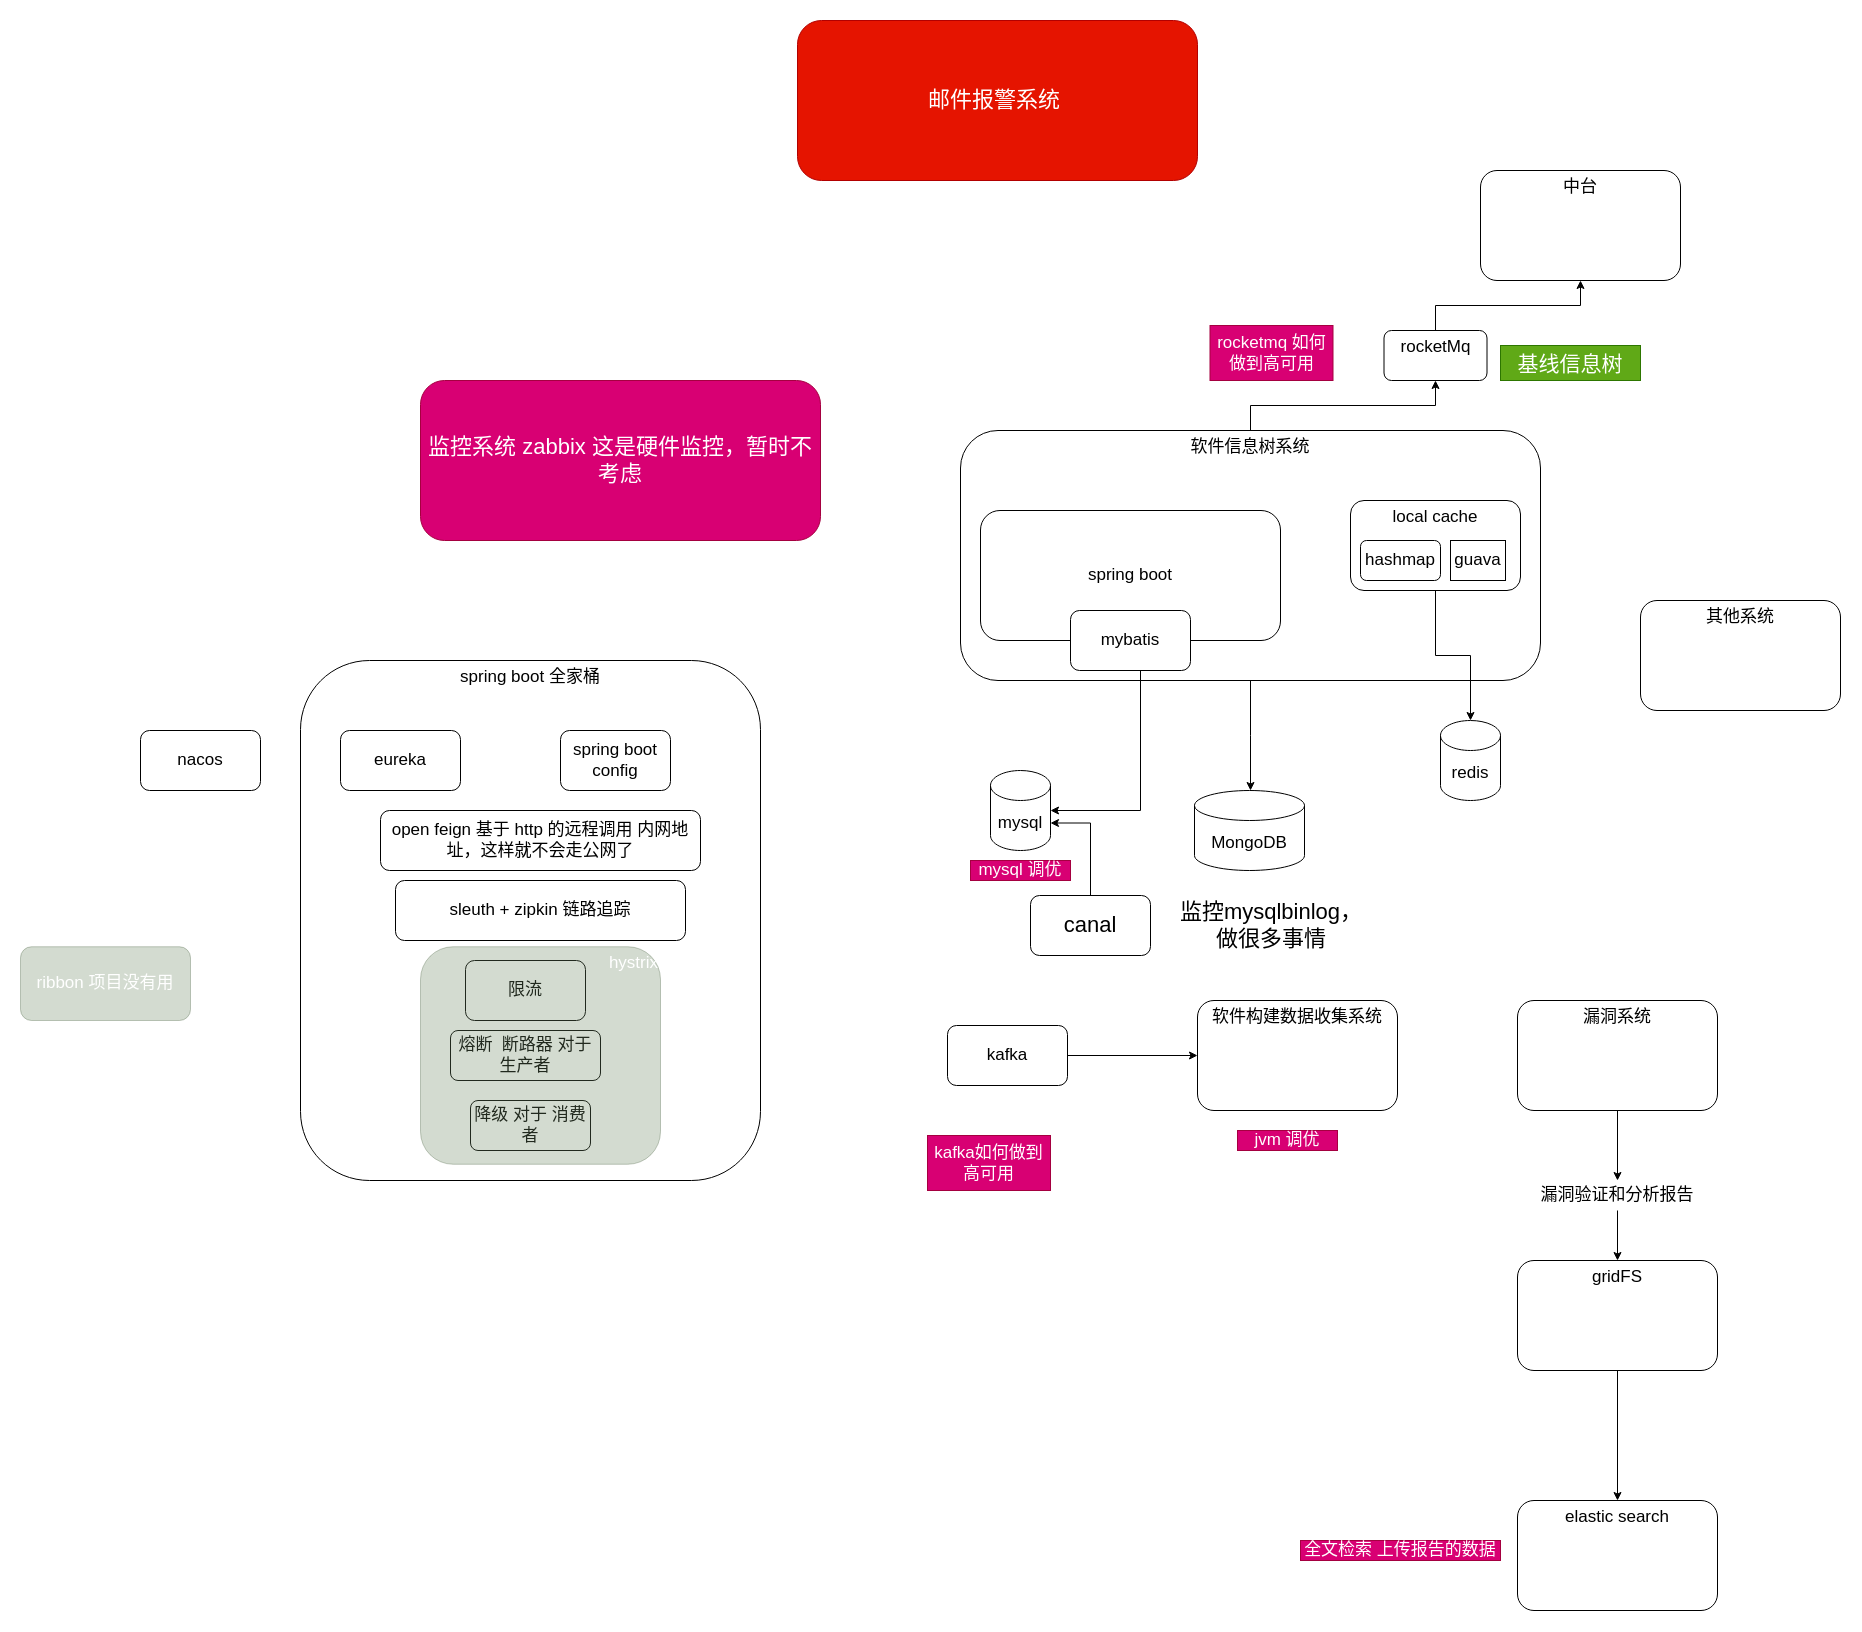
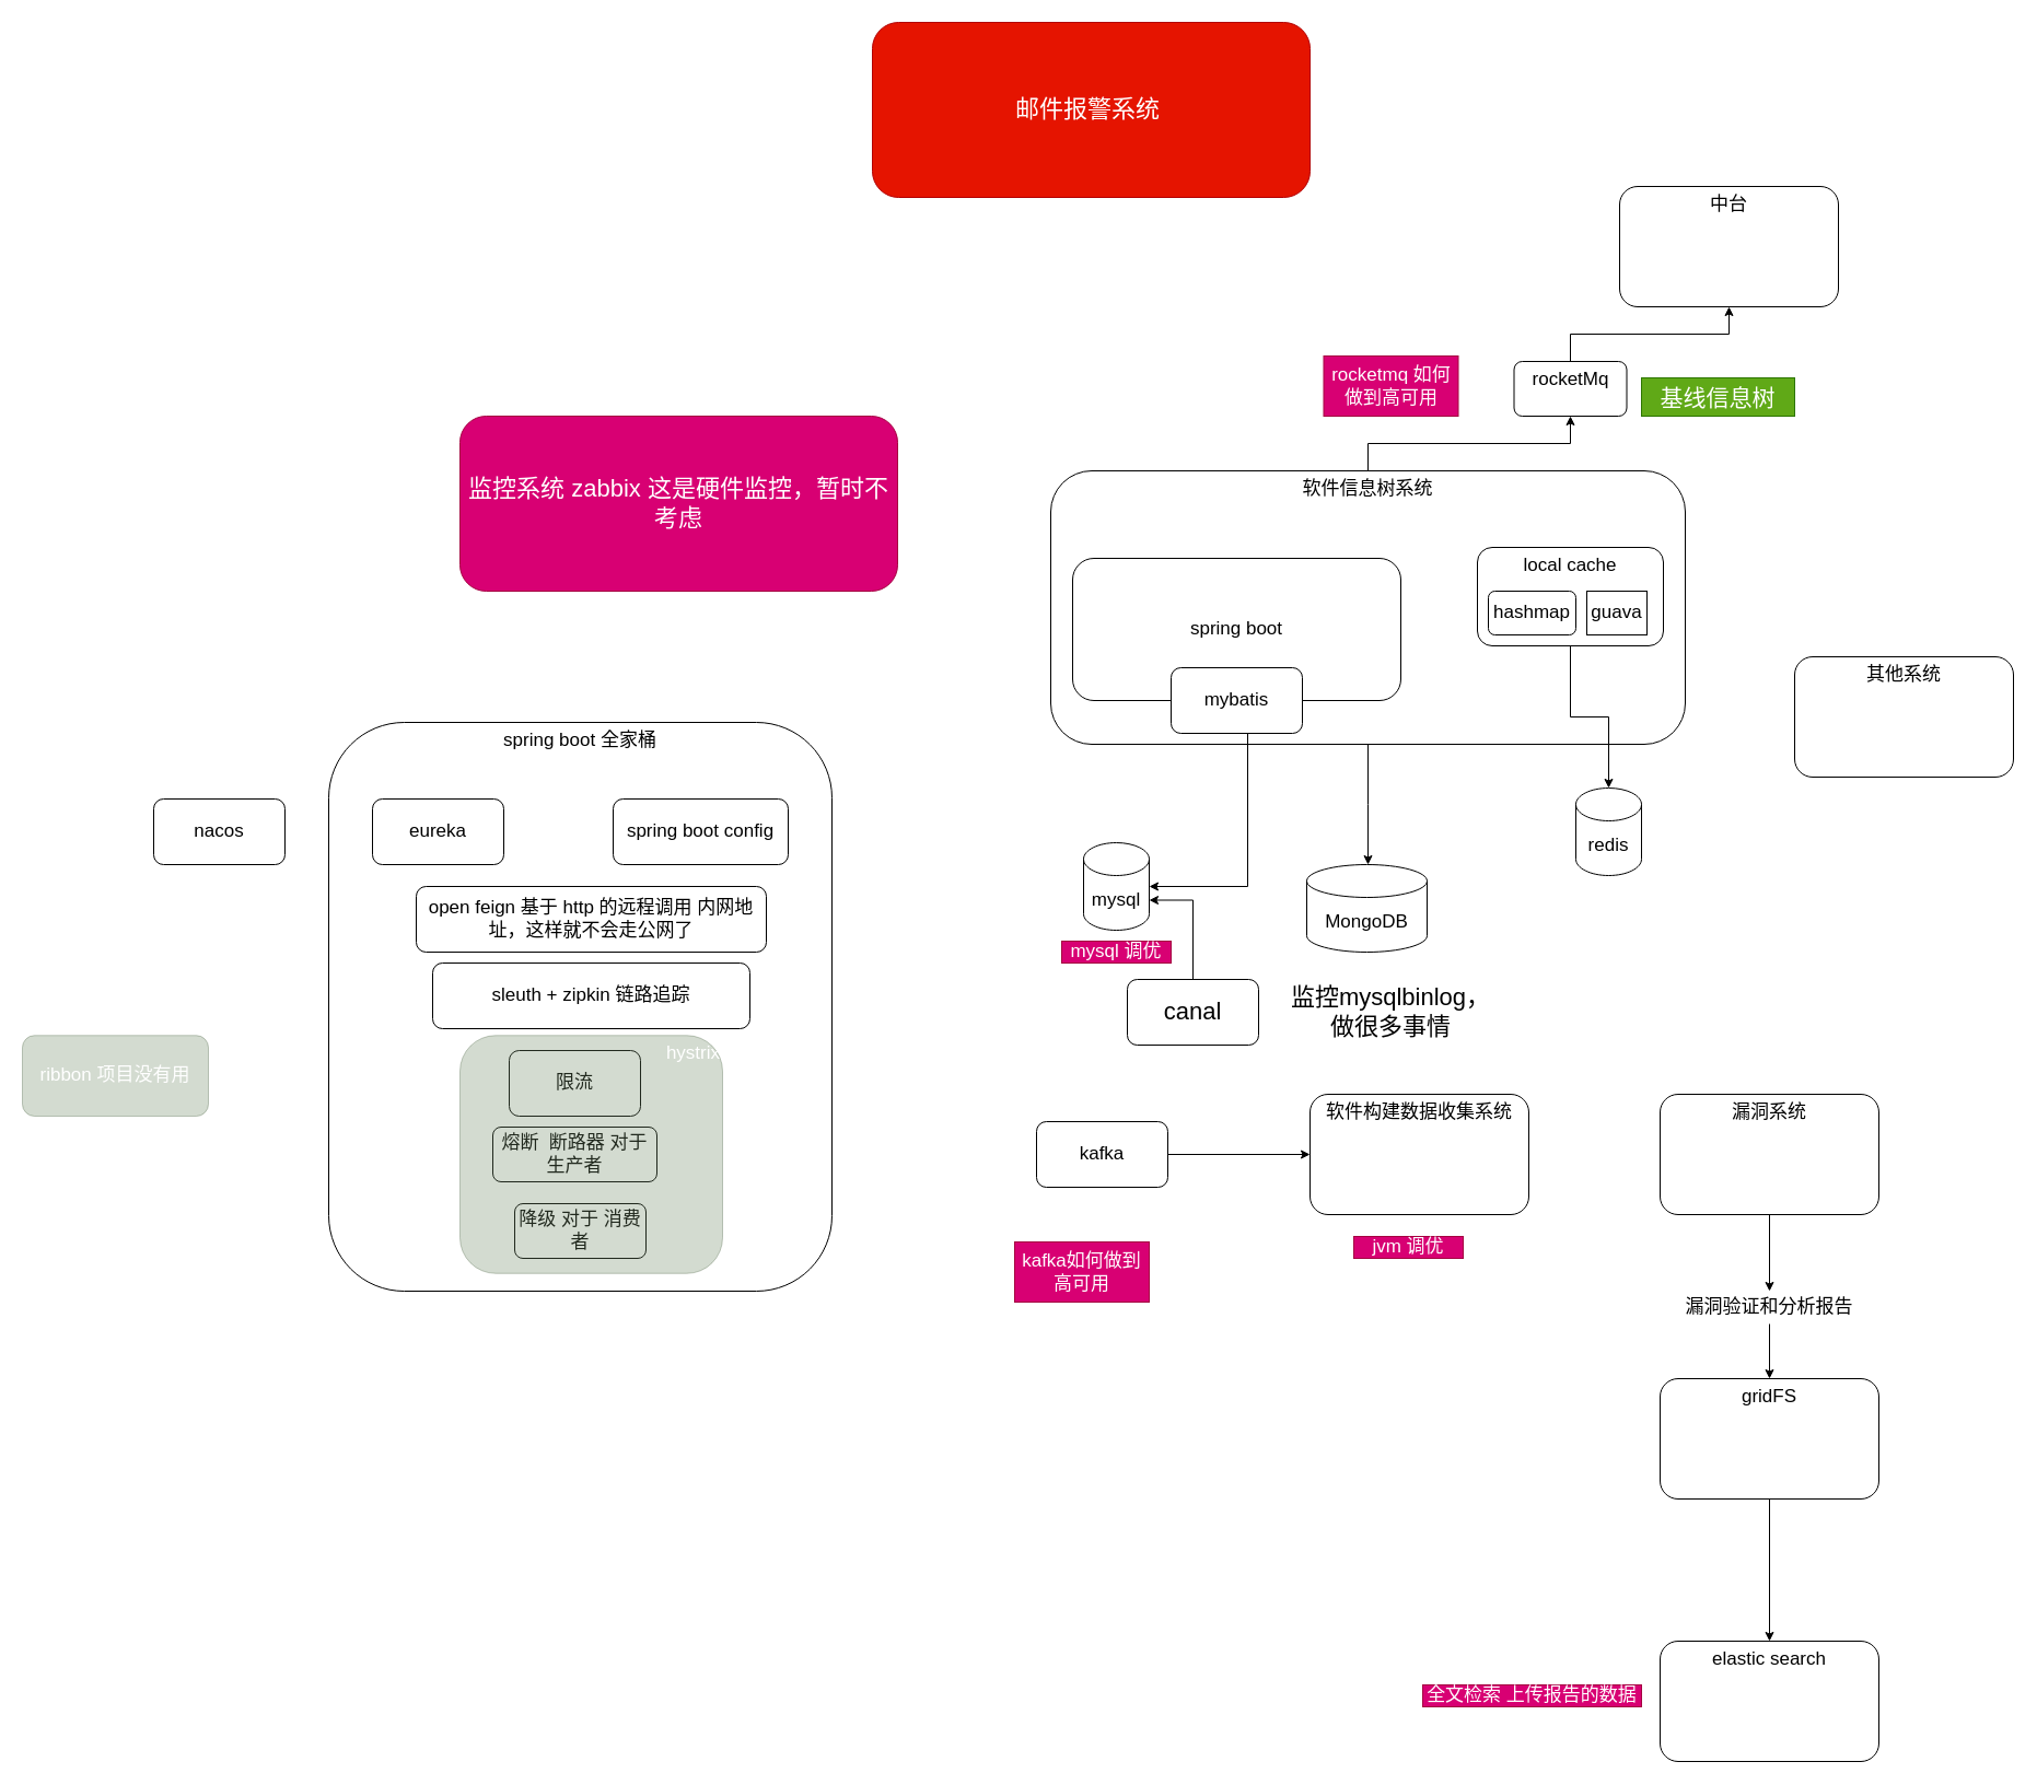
  <mxCell id="0" />
  <mxCell id="1" parent="0" />
  <mxCell id="2" style="edgeStyle=orthogonalEdgeStyle;rounded=0;orthogonalLoop=1;jettySize=auto;html=1;fontSize=17;" parent="1" source="4" edge="1"><mxGeometry relative="1" as="geometry"><mxPoint x="1250" y="790" as="targetPoint" /></mxGeometry></mxCell>
  <mxCell id="3" style="edgeStyle=orthogonalEdgeStyle;rounded=0;orthogonalLoop=1;jettySize=auto;html=1;" parent="1" source="37" target="36" edge="1"><mxGeometry relative="1" as="geometry" /></mxCell>
  <mxCell id="4" value="软件信息树系统" style="rounded=1;whiteSpace=wrap;html=1;verticalAlign=top;fontSize=17;" parent="1" vertex="1"><mxGeometry x="960" y="430" width="580" height="250" as="geometry" /></mxCell>
  <mxCell id="5" value="spring boot" style="rounded=1;whiteSpace=wrap;html=1;fontSize=17;" parent="1" vertex="1"><mxGeometry x="980" y="510" width="300" height="130" as="geometry" /></mxCell>
  <mxCell id="6" style="edgeStyle=orthogonalEdgeStyle;rounded=0;orthogonalLoop=1;jettySize=auto;html=1;entryX=0.5;entryY=0;entryDx=0;entryDy=0;entryPerimeter=0;fontSize=17;" parent="1" source="7" target="14" edge="1"><mxGeometry relative="1" as="geometry" /></mxCell>
  <mxCell id="7" value="local cache" style="rounded=1;whiteSpace=wrap;html=1;fontSize=17;verticalAlign=top;" parent="1" vertex="1"><mxGeometry x="1350" y="500" width="170" height="90" as="geometry" /></mxCell>
  <mxCell id="8" value="hashmap" style="rounded=1;whiteSpace=wrap;html=1;fontSize=17;" parent="1" vertex="1"><mxGeometry x="1360" y="540" width="80" height="40" as="geometry" /></mxCell>
  <mxCell id="9" value="guava" style="whiteSpace=wrap;html=1;fontSize=17;rounded=0;" parent="1" vertex="1"><mxGeometry x="1450" y="540" width="55" height="40" as="geometry" /></mxCell>
  <mxCell id="10" style="edgeStyle=orthogonalEdgeStyle;rounded=0;orthogonalLoop=1;jettySize=auto;html=1;fontSize=17;" parent="1" source="11" target="12" edge="1"><mxGeometry relative="1" as="geometry"><Array as="points"><mxPoint x="1140" y="810" /></Array></mxGeometry></mxCell>
  <mxCell id="11" value="mybatis" style="rounded=1;whiteSpace=wrap;html=1;fontSize=17;" parent="1" vertex="1"><mxGeometry x="1070" y="610" width="120" height="60" as="geometry" /></mxCell>
  <mxCell id="12" value="mysql" style="shape=cylinder3;whiteSpace=wrap;html=1;boundedLbl=1;backgroundOutline=1;size=15;rounded=1;fontSize=17;" parent="1" vertex="1"><mxGeometry x="990" y="770" width="60" height="80" as="geometry" /></mxCell>
  <mxCell id="13" value="MongoDB" style="shape=cylinder3;whiteSpace=wrap;html=1;boundedLbl=1;backgroundOutline=1;size=15;rounded=1;fontSize=17;" parent="1" vertex="1"><mxGeometry x="1194" y="790" width="110" height="80" as="geometry" /></mxCell>
  <mxCell id="14" value="redis" style="shape=cylinder3;whiteSpace=wrap;html=1;boundedLbl=1;backgroundOutline=1;size=15;rounded=1;fontSize=17;" parent="1" vertex="1"><mxGeometry x="1440" y="720" width="60" height="80" as="geometry" /></mxCell>
  <mxCell id="15" style="edgeStyle=orthogonalEdgeStyle;rounded=0;orthogonalLoop=1;jettySize=auto;html=1;fontSize=17;" parent="1" source="16" target="17" edge="1"><mxGeometry relative="1" as="geometry" /></mxCell>
  <mxCell id="16" value="kafka" style="rounded=1;whiteSpace=wrap;html=1;fontSize=17;" parent="1" vertex="1"><mxGeometry x="947" y="1025" width="120" height="60" as="geometry" /></mxCell>
  <mxCell id="17" value="软件构建数据收集系统" style="rounded=1;whiteSpace=wrap;html=1;verticalAlign=top;fontSize=17;" parent="1" vertex="1"><mxGeometry x="1197" y="1000" width="200" height="110" as="geometry" /></mxCell>
  <mxCell id="18" style="edgeStyle=orthogonalEdgeStyle;rounded=0;orthogonalLoop=1;jettySize=auto;html=1;" parent="1" source="42" target="41" edge="1"><mxGeometry relative="1" as="geometry" /></mxCell>
  <mxCell id="19" value="漏洞系统" style="rounded=1;whiteSpace=wrap;html=1;verticalAlign=top;fontSize=17;" parent="1" vertex="1"><mxGeometry x="1517" y="1000" width="200" height="110" as="geometry" /></mxCell>
  <mxCell id="20" value="其他系统" style="rounded=1;whiteSpace=wrap;html=1;verticalAlign=top;fontSize=17;" parent="1" vertex="1"><mxGeometry x="1640" y="600" width="200" height="110" as="geometry" /></mxCell>
  <mxCell id="21" value="mysql 调优" style="text;html=1;strokeColor=#A50040;fillColor=#d80073;align=center;verticalAlign=middle;whiteSpace=wrap;rounded=0;fontSize=17;fontColor=#ffffff;" parent="1" vertex="1"><mxGeometry x="970" y="860" width="100" height="20" as="geometry" /></mxCell>
  <mxCell id="22" value="jvm 调优" style="text;html=1;strokeColor=#A50040;fillColor=#d80073;align=center;verticalAlign=middle;whiteSpace=wrap;rounded=0;fontSize=17;fontColor=#ffffff;" parent="1" vertex="1"><mxGeometry x="1237" y="1130" width="100" height="20" as="geometry" /></mxCell>
  <mxCell id="23" value="spring boot 全家桶" style="rounded=1;whiteSpace=wrap;html=1;fontSize=17;verticalAlign=top;" parent="1" vertex="1"><mxGeometry x="300" y="660" width="460" height="520" as="geometry" /></mxCell>
  <mxCell id="24" value="eureka" style="rounded=1;whiteSpace=wrap;html=1;fontSize=17;" parent="1" vertex="1"><mxGeometry x="340" y="730" width="120" height="60" as="geometry" /></mxCell>
- <mxCell id="25" value="spring boot config" style="rounded=1;whiteSpace=wrap;html=1;fontSize=17;" parent="1" vertex="1"><mxGeometry x="560" y="730" width="110" height="60" as="geometry" /></mxCell>
+ <mxCell id="25" value="spring boot config" style="rounded=1;whiteSpace=wrap;html=1;fontSize=17;" parent="1" vertex="1"><mxGeometry x="560" y="730" width="160" height="60" as="geometry" /></mxCell>
  <mxCell id="26" value="nacos" style="rounded=1;whiteSpace=wrap;html=1;fontSize=17;" parent="1" vertex="1"><mxGeometry x="140" y="730" width="120" height="60" as="geometry" /></mxCell>
  <mxCell id="27" value="open feign 基于 http 的远程调用 内网地址，这样就不会走公网了" style="rounded=1;whiteSpace=wrap;html=1;fontSize=17;" parent="1" vertex="1"><mxGeometry x="380" y="810" width="320" height="60" as="geometry" /></mxCell>
  <mxCell id="28" value="sleuth + zipkin 链路追踪" style="rounded=1;whiteSpace=wrap;html=1;fontSize=17;" parent="1" vertex="1"><mxGeometry x="395" y="880" width="290" height="60" as="geometry" /></mxCell>
  <mxCell id="29" value="熔断&amp;nbsp; 断路器 对于生产者" style="rounded=1;whiteSpace=wrap;html=1;fontSize=17;" parent="1" vertex="1"><mxGeometry x="450" y="1030" width="150" height="50" as="geometry" /></mxCell>
  <mxCell id="30" value="降级 对于 消费者" style="rounded=1;whiteSpace=wrap;html=1;fontSize=17;" parent="1" vertex="1"><mxGeometry x="470" y="1100" width="120" height="50" as="geometry" /></mxCell>
  <mxCell id="31" value="限流" style="rounded=1;whiteSpace=wrap;html=1;fontSize=17;" parent="1" vertex="1"><mxGeometry x="465" y="960" width="120" height="60" as="geometry" /></mxCell>
  <mxCell id="32" value="监控系统 zabbix 这是硬件监控，暂时不考虑" style="rounded=1;whiteSpace=wrap;html=1;fillColor=#d80073;strokeColor=#A50040;fontColor=#ffffff;fontSize=22;" parent="1" vertex="1"><mxGeometry x="420" y="380" width="400" height="160" as="geometry" /></mxCell>
  <mxCell id="33" style="edgeStyle=orthogonalEdgeStyle;rounded=0;orthogonalLoop=1;jettySize=auto;html=1;entryX=1;entryY=0;entryDx=0;entryDy=52.5;entryPerimeter=0;fontSize=22;" parent="1" source="34" target="12" edge="1"><mxGeometry relative="1" as="geometry" /></mxCell>
  <mxCell id="34" value="canal" style="rounded=1;whiteSpace=wrap;html=1;fontSize=22;" parent="1" vertex="1"><mxGeometry x="1030" y="895" width="120" height="60" as="geometry" /></mxCell>
  <mxCell id="35" value="监控mysqlbinlog，做很多事情" style="text;html=1;strokeColor=none;fillColor=none;align=center;verticalAlign=middle;whiteSpace=wrap;rounded=0;fontSize=22;" parent="1" vertex="1"><mxGeometry x="1171" y="915" width="200" height="20" as="geometry" /></mxCell>
  <mxCell id="36" value="中台" style="rounded=1;whiteSpace=wrap;html=1;verticalAlign=top;fontSize=17;" parent="1" vertex="1"><mxGeometry x="1480" y="170" width="200" height="110" as="geometry" /></mxCell>
  <mxCell id="37" value="rocketMq" style="rounded=1;whiteSpace=wrap;html=1;verticalAlign=top;fontSize=17;" parent="1" vertex="1"><mxGeometry x="1383.5" y="330" width="103" height="50" as="geometry" /></mxCell>
  <mxCell id="38" style="edgeStyle=orthogonalEdgeStyle;rounded=0;orthogonalLoop=1;jettySize=auto;html=1;" parent="1" source="4" target="37" edge="1"><mxGeometry relative="1" as="geometry"><mxPoint x="1250" y="430" as="sourcePoint" /><mxPoint x="1580" y="280" as="targetPoint" /></mxGeometry></mxCell>
  <mxCell id="39" value="基线信息树" style="text;html=1;strokeColor=#2D7600;fillColor=#60a917;align=center;verticalAlign=middle;whiteSpace=wrap;rounded=0;fontColor=#ffffff;fontSize=21;" parent="1" vertex="1"><mxGeometry x="1500" y="345" width="140" height="35" as="geometry" /></mxCell>
  <mxCell id="40" style="edgeStyle=orthogonalEdgeStyle;rounded=0;orthogonalLoop=1;jettySize=auto;html=1;entryX=0.5;entryY=0;entryDx=0;entryDy=0;fontSize=17;" parent="1" source="41" target="46" edge="1"><mxGeometry relative="1" as="geometry" /></mxCell>
  <mxCell id="41" value="gridFS" style="rounded=1;whiteSpace=wrap;html=1;verticalAlign=top;fontSize=17;" parent="1" vertex="1"><mxGeometry x="1517" y="1260" width="200" height="110" as="geometry" /></mxCell>
  <mxCell id="42" value="漏洞验证和分析报告&lt;br style=&quot;font-size: 17px;&quot;&gt;" style="text;html=1;strokeColor=none;fillColor=none;align=center;verticalAlign=middle;whiteSpace=wrap;rounded=0;fontSize=17;" parent="1" vertex="1"><mxGeometry x="1537" y="1180" width="160" height="30" as="geometry" /></mxCell>
  <mxCell id="43" style="edgeStyle=orthogonalEdgeStyle;rounded=0;orthogonalLoop=1;jettySize=auto;html=1;" parent="1" source="19" target="42" edge="1"><mxGeometry relative="1" as="geometry"><mxPoint x="1617" y="1110" as="sourcePoint" /><mxPoint x="1617" y="1230" as="targetPoint" /></mxGeometry></mxCell>
  <mxCell id="44" value="kafka如何做到高可用" style="text;html=1;strokeColor=#A50040;fillColor=#d80073;align=center;verticalAlign=middle;whiteSpace=wrap;rounded=0;fontSize=17;fontColor=#ffffff;" parent="1" vertex="1"><mxGeometry x="927" y="1135" width="123" height="55" as="geometry" /></mxCell>
  <mxCell id="45" value="rocketmq 如何做到高可用" style="text;html=1;strokeColor=#A50040;fillColor=#d80073;align=center;verticalAlign=middle;whiteSpace=wrap;rounded=0;fontSize=17;fontColor=#ffffff;" parent="1" vertex="1"><mxGeometry x="1209.5" y="325" width="123" height="55" as="geometry" /></mxCell>
  <mxCell id="46" value="elastic search" style="rounded=1;whiteSpace=wrap;html=1;verticalAlign=top;fontSize=17;" parent="1" vertex="1"><mxGeometry x="1517" y="1500" width="200" height="110" as="geometry" /></mxCell>
  <mxCell id="47" value="全文检索 上传报告的数据" style="text;html=1;strokeColor=#A50040;fillColor=#d80073;align=center;verticalAlign=middle;whiteSpace=wrap;rounded=0;fontSize=17;fontColor=#ffffff;" parent="1" vertex="1"><mxGeometry x="1300" y="1540" width="200" height="20" as="geometry" /></mxCell>
  <mxCell id="48" value="hystrix" style="rounded=1;whiteSpace=wrap;html=1;fontSize=17;fillColor=#6d8764;strokeColor=#3A5431;fontColor=#ffffff;opacity=30;verticalAlign=top;align=right;" parent="1" vertex="1"><mxGeometry x="420" y="946.25" width="240" height="217.5" as="geometry" /></mxCell>
  <mxCell id="49" value="邮件报警系统&amp;nbsp;" style="rounded=1;whiteSpace=wrap;html=1;fillColor=#e51400;strokeColor=#B20000;fontColor=#ffffff;fontSize=22;" parent="1" vertex="1"><mxGeometry x="797" y="20" width="400" height="160" as="geometry" /></mxCell>
  <mxCell id="50" value="ribbon 项目没有用" style="rounded=1;whiteSpace=wrap;html=1;fontSize=17;fillColor=#6d8764;strokeColor=#3A5431;fontColor=#ffffff;opacity=30;verticalAlign=middle;align=center;" parent="1" vertex="1"><mxGeometry x="20" y="946.25" width="170" height="73.75" as="geometry" /></mxCell>
